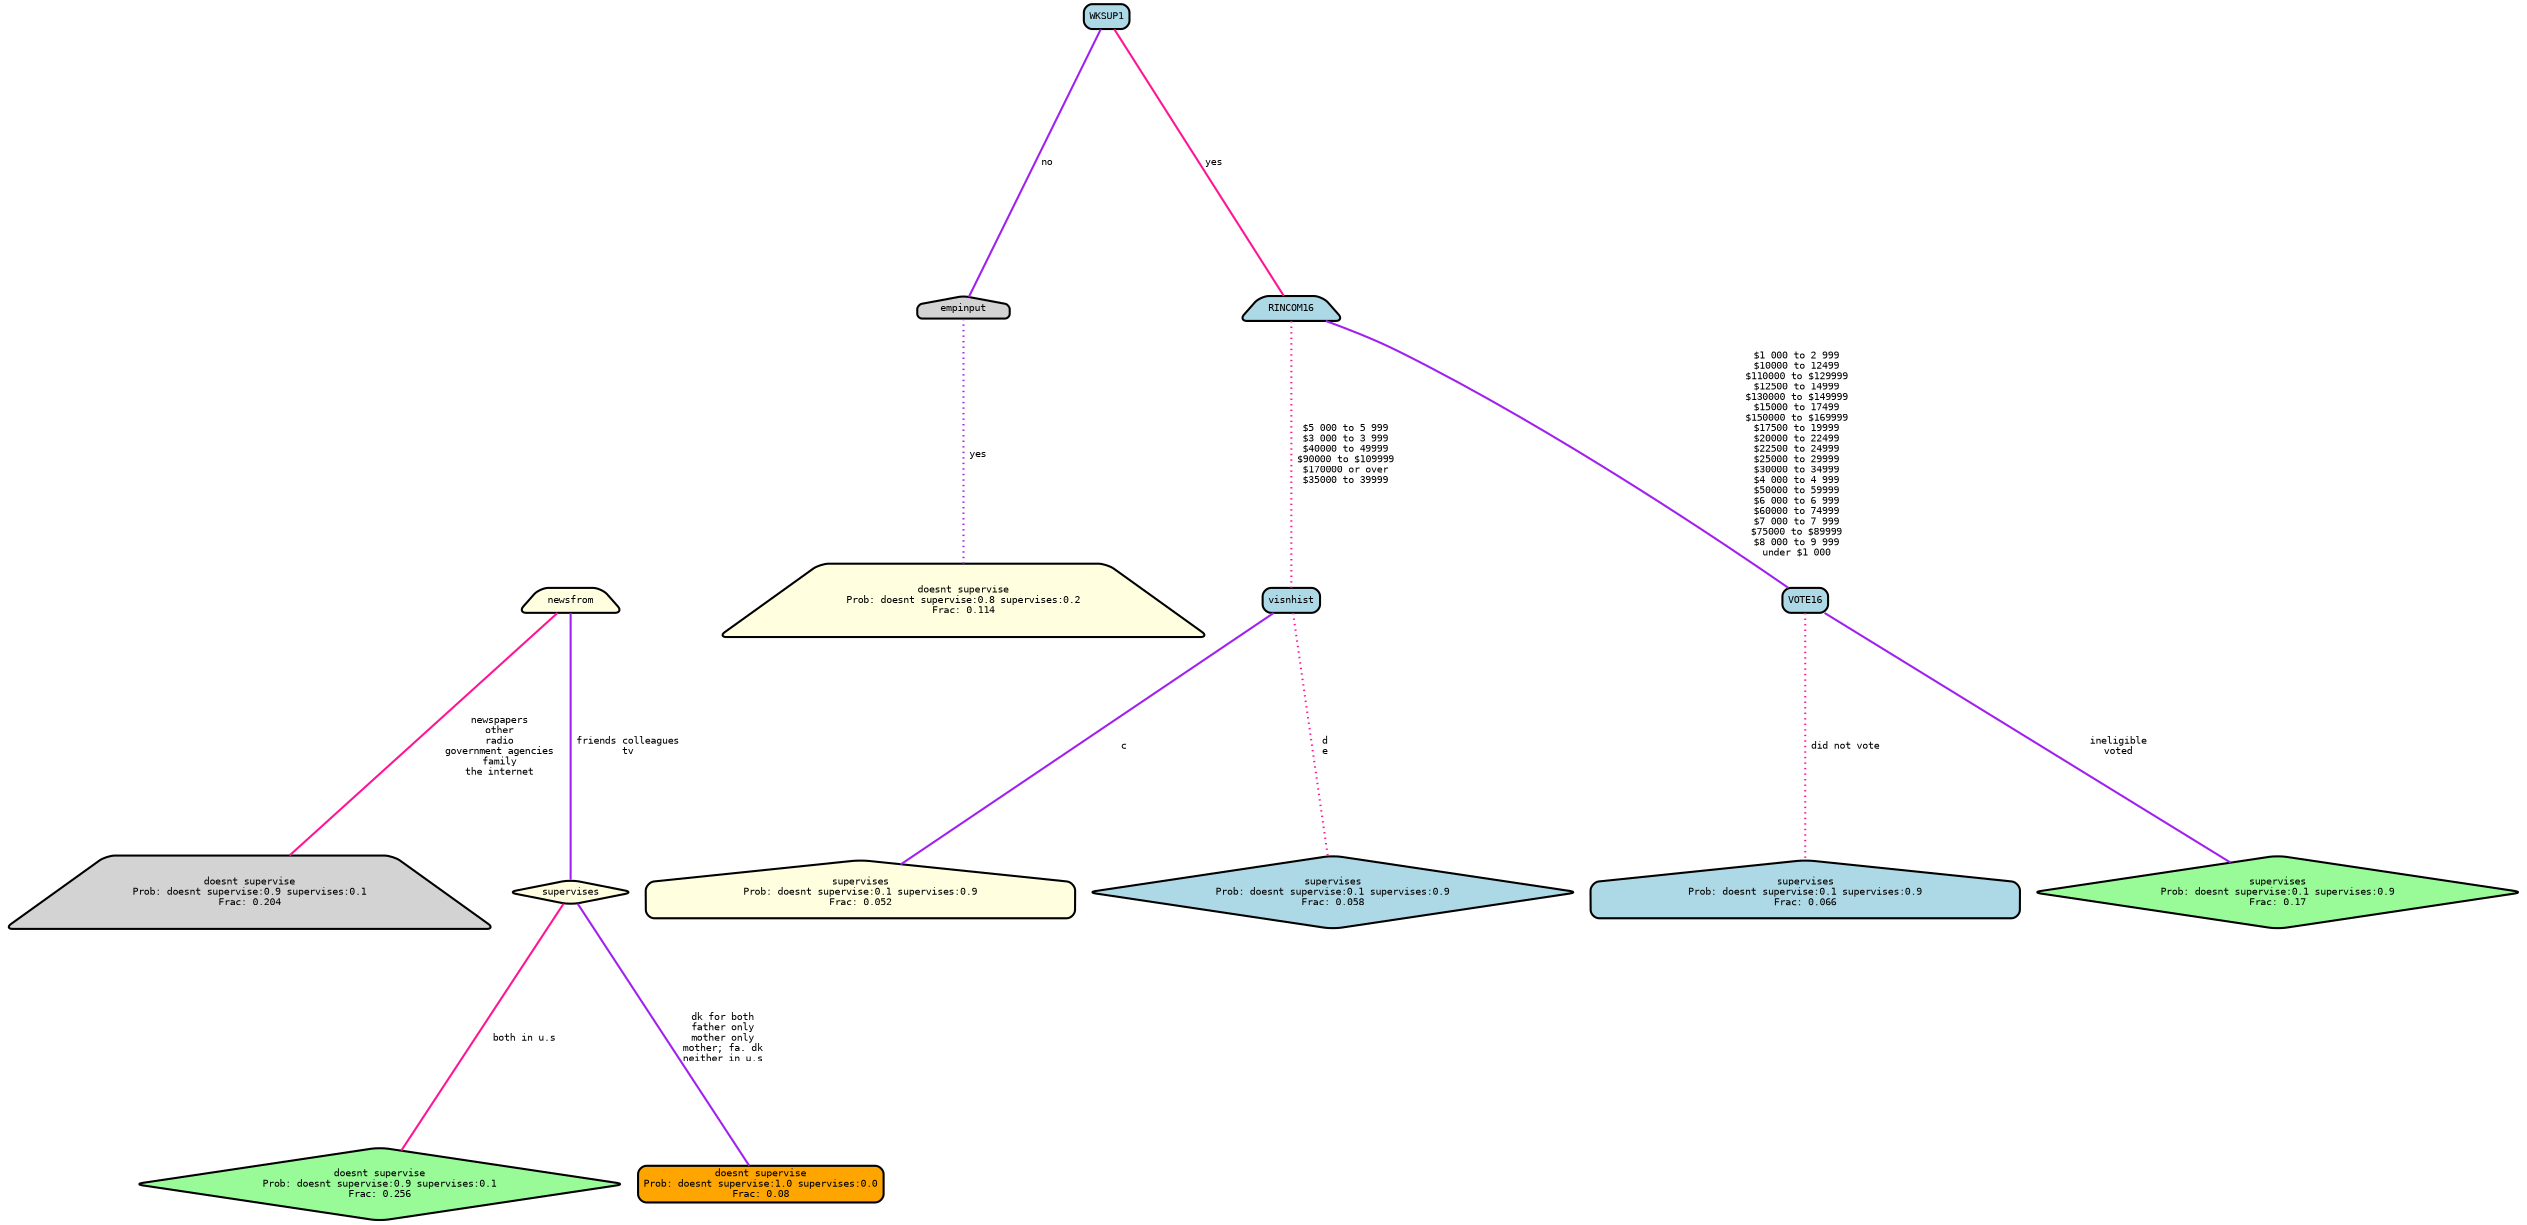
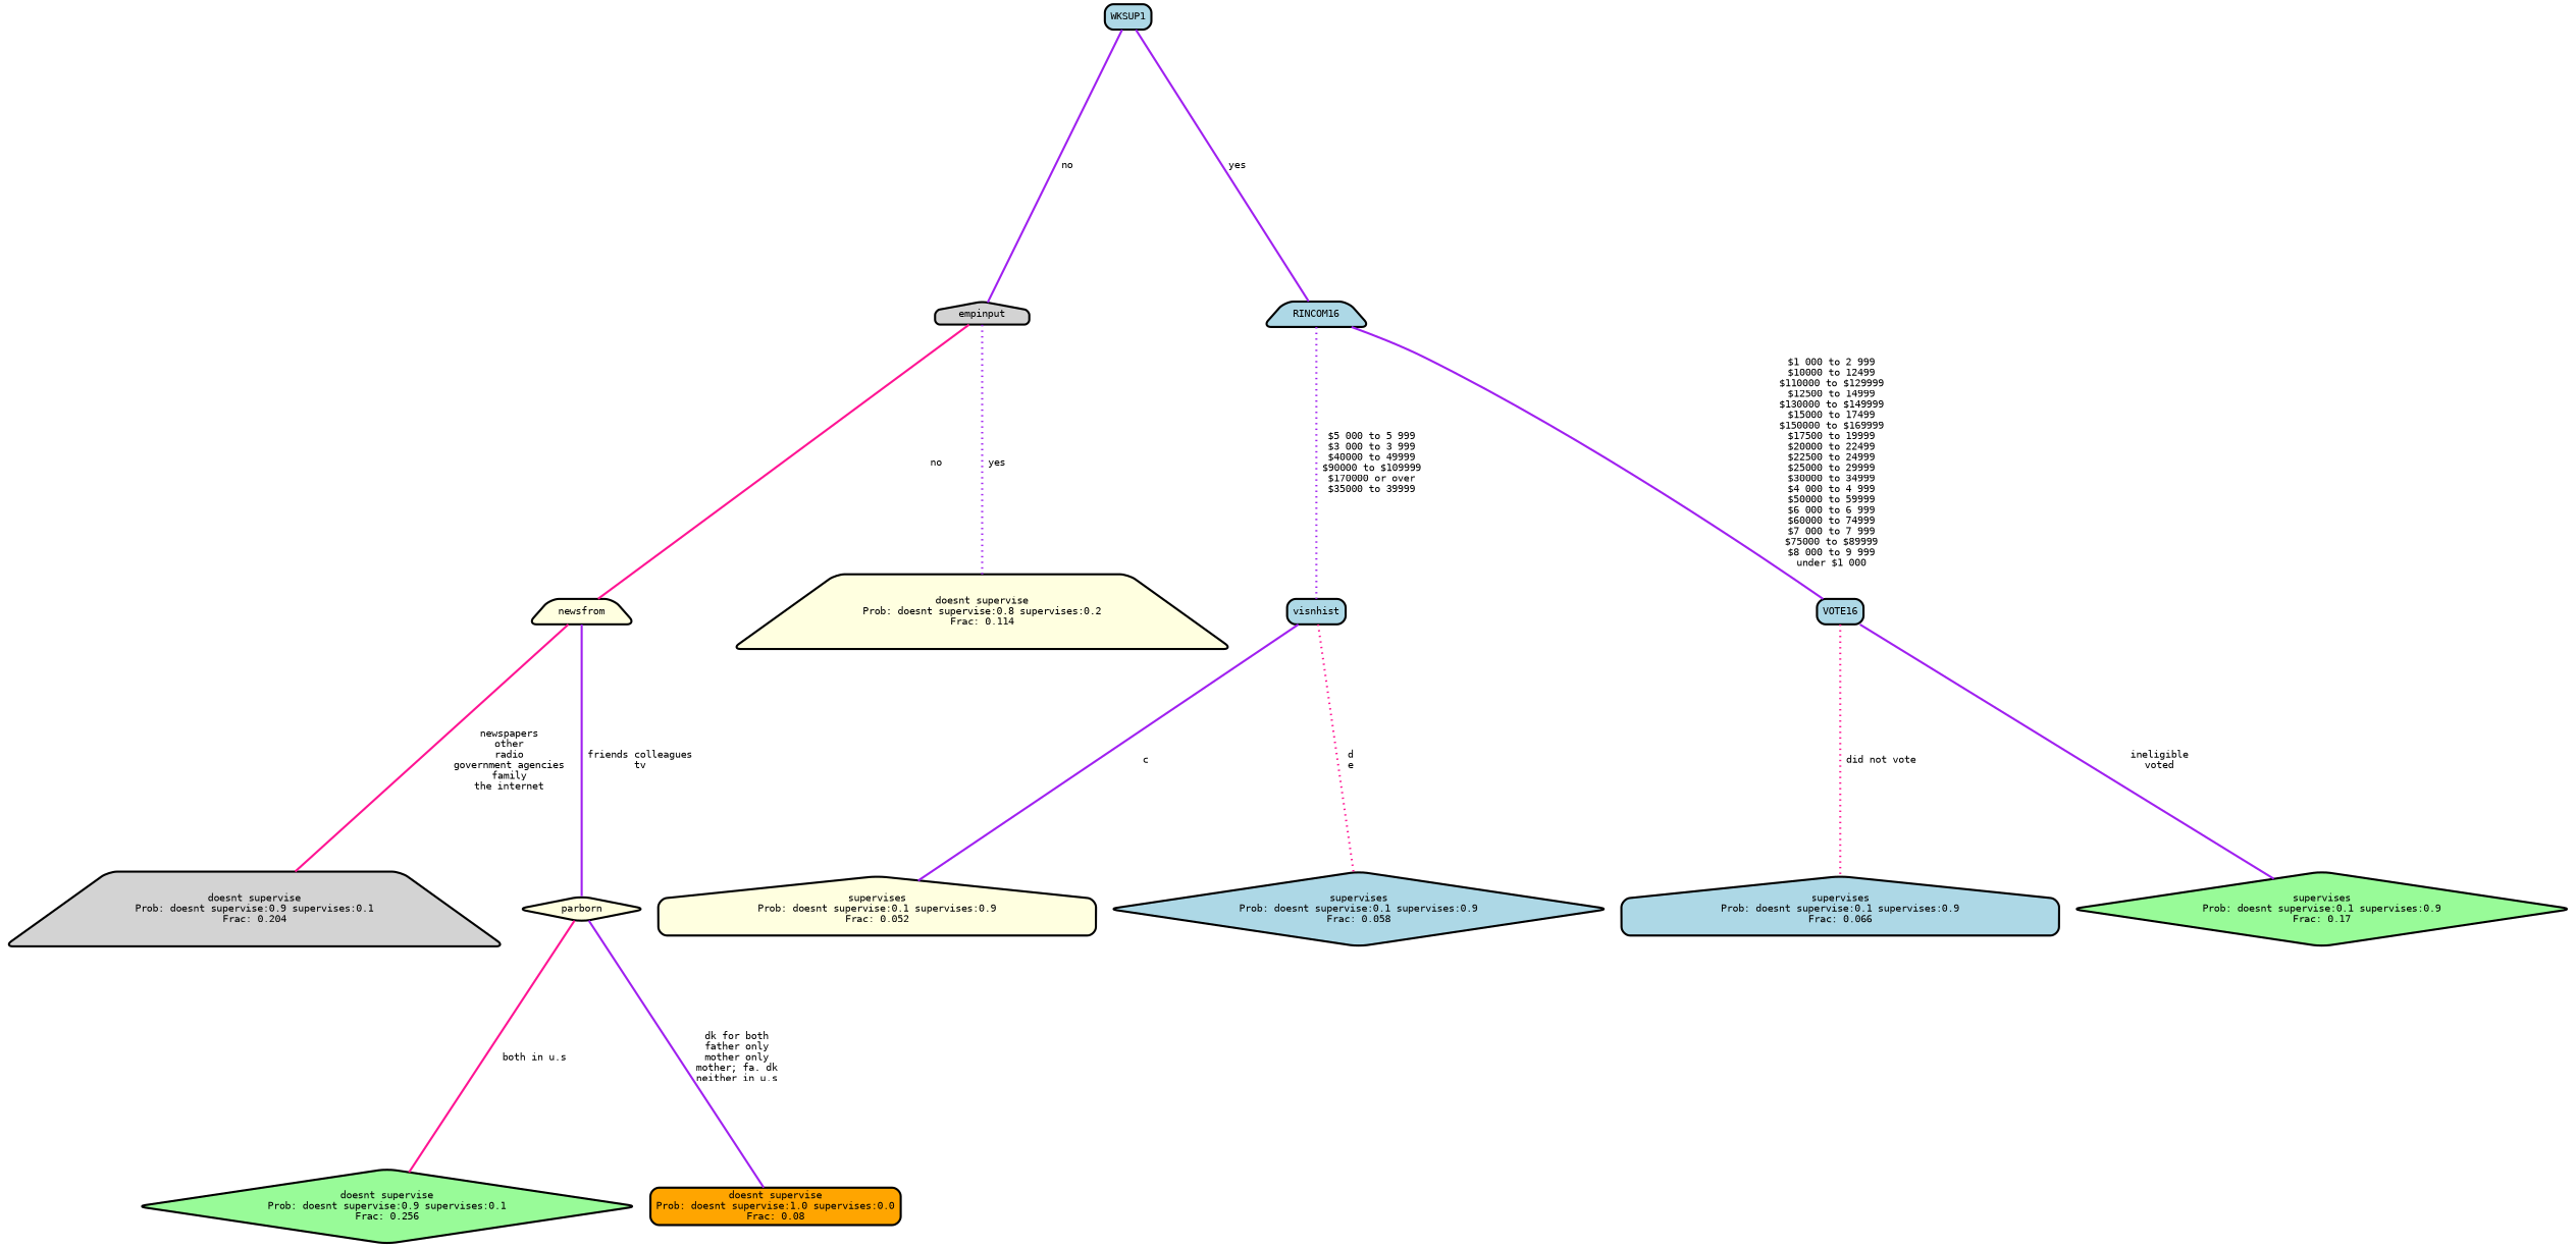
  graph {
    fontname="DejaVu Sans Mono"
    ranksep="0 equally"
    splines=straight
    node [color=black fillcolor=lightblue fontcolor=black fontname="DejaVu Sans Mono" penwidth=3 shape=trapezium style="filled, rounded"]
    edge [color=deeppink fontname="DejaVu Sans Mono" penwidth=3 style=bold]
    n1 [fillcolor=lightgrey label="doesnt supervise\nProb: doesnt supervise:0.9 supervises:0.1\nFrac: 0.204"]
    n2 [fillcolor=lightyellow label=newsfrom]
-   n3 [fillcolor=lightyellow label=supervises shape=diamond]
+   n3 [fillcolor=lightyellow label=parborn shape=diamond]
    n4 [fillcolor=palegreen label="doesnt supervise\nProb: doesnt supervise:0.9 supervises:0.1\nFrac: 0.256" shape=diamond]
    n5 [fillcolor=orange label="doesnt supervise\nProb: doesnt supervise:1.0 supervises:0.0\nFrac: 0.08" shape=box]
    n6 [fillcolor=lightgrey label=empinput shape=house]
    n7 [fillcolor=lightyellow label="doesnt supervise\nProb: doesnt supervise:0.8 supervises:0.2\nFrac: 0.114"]
    n8 [label=WKSUP1 shape=box]
    n9 [label=RINCOM16]
    n10 [label=visnhist shape=box]
    n11 [label=VOTE16 shape=box]
    n12 [fillcolor=lightyellow label="supervises\nProb: doesnt supervise:0.1 supervises:0.9\nFrac: 0.052" shape=house]
    n13 [label="supervises\nProb: doesnt supervise:0.1 supervises:0.9\nFrac: 0.058" shape=diamond]
    n14 [label="supervises\nProb: doesnt supervise:0.1 supervises:0.9\nFrac: 0.066" shape=house]
    n15 [fillcolor=palegreen label="supervises\nProb: doesnt supervise:0.1 supervises:0.9\nFrac: 0.17" shape=diamond]
    subgraph sub_1 {
      rank=same
    }
    n2 -- n1 [label=" newspapers\n other\n radio\n government agencies\n family\n the internet"]
    n2 -- n3 [color=purple label=" friends colleagues\n tv"]
    n3 -- n4 [label=" both in u.s" style=solid]
    n3 -- n5 [color=purple label=" dk for both\n father only\n mother only\n mother; fa. dk\n neither in u.s"]
+   n6 -- n2 [label=" no"]
    n6 -- n7 [color=purple label=" yes" style=dotted]
    n8 -- n6 [color=purple label=" no"]
-   n8 -- n9 [label=" yes"]
-   n9 -- n10 [label=" $5 000 to 5 999\n $3 000 to 3 999\n $40000 to 49999\n $90000 to $109999\n $170000 or over\n $35000 to 39999" style=dotted]
+   n8 -- n9 [color=purple label=" yes"]
+   n9 -- n10 [color=purple label=" $5 000 to 5 999\n $3 000 to 3 999\n $40000 to 49999\n $90000 to $109999\n $170000 or over\n $35000 to 39999" style=dotted]
    n9 -- n11 [color=purple label=" $1 000 to 2 999\n $10000 to 12499\n $110000 to $129999\n $12500 to 14999\n $130000 to $149999\n $15000 to 17499\n $150000 to $169999\n $17500 to 19999\n $20000 to 22499\n $22500 to 24999\n $25000 to 29999\n $30000 to 34999\n $4 000 to 4 999\n $50000 to 59999\n $6 000 to 6 999\n $60000 to 74999\n $7 000 to 7 999\n $75000 to $89999\n $8 000 to 9 999\n under $1 000"]
    n10 -- n12 [color=purple label=" c" style=solid]
    n10 -- n13 [label=" d\n e" style=dotted]
    n11 -- n14 [label=" did not vote" style=dotted]
    n11 -- n15 [color=purple label=" ineligible\n voted"]
  }
